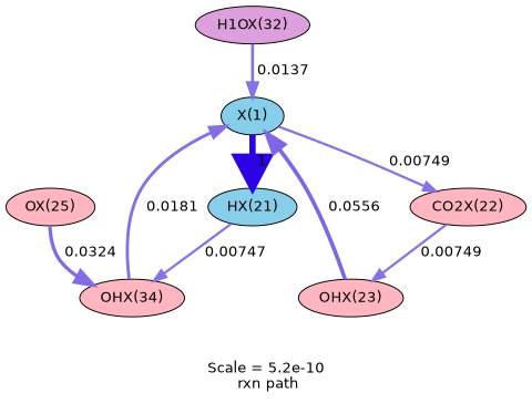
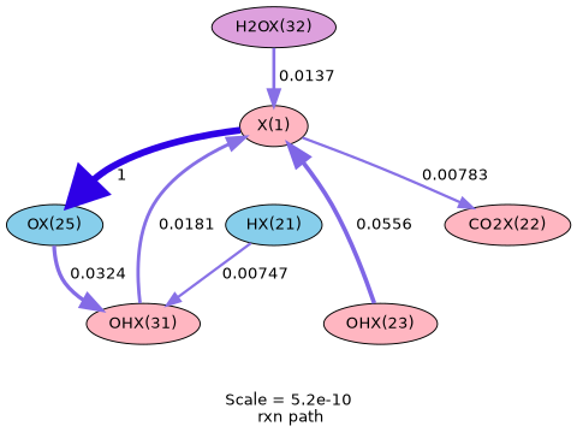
  digraph {
    fontname=Helvetica
    label="Scale = 5.2e-10\l rxn path"
    node [fillcolor=lightpink fontname=Helvetica style=filled]
    edge [arrowsize=1.15 color="0.7, 0.507, 0.9" fontname=Helvetica]
-   n1 [fillcolor=skyblue label="X(1)"]
+   n1 [label="X(1)"]
    n2 [fillcolor=skyblue label="HX(21)"]
    n3 [label="CO2X(22)"]
-   n4 [label="OHX(34)"]
+   n4 [label="OHX(31)"]
    n5 [label="OHX(23)"]
-   n6 [fillcolor=plum label="H1OX(32)"]
-   n7 [label="OX(25)"]
-   n1 -> n2 [arrowsize=3 color="0.7, 1.5, 0.9" label=" 1" penwidth=6]
-   n1 -> n3 [arrowsize=1.17 color="0.7, 0.508, 0.9" label=" 0.00749" penwidth=2.34]
+   n6 [fillcolor=plum label="H2OX(32)"]
+   n7 [fillcolor=skyblue label="OX(25)"]
+   n1 -> n7 [arrowsize=3 color="0.7, 1.5, 0.9" label=" 1" penwidth=6]
+   n1 -> n3 [arrowsize=1.17 color="0.7, 0.508, 0.9" label=" 0.00783" penwidth=2.34]
    n2 -> n4 [label=" 0.00747" penwidth=2.3]
-   n3 -> n5 [label=" 0.00749" penwidth=2.31]
    n4 -> n1 [arrowsize=1.49 color="0.7, 0.518, 0.9" label=" 0.0181" penwidth=2.97]
    n5 -> n1 [arrowsize=1.91 color="0.7, 0.556, 0.9" label=" 0.0556" penwidth=3.82]
    n6 -> n1 [arrowsize=1.38 color="0.7, 0.514, 0.9" label=" 0.0137" penwidth=2.76]
    n7 -> n4 [arrowsize=1.71 color="0.7, 0.532, 0.9" label=" 0.0324" penwidth=3.41]
  }
